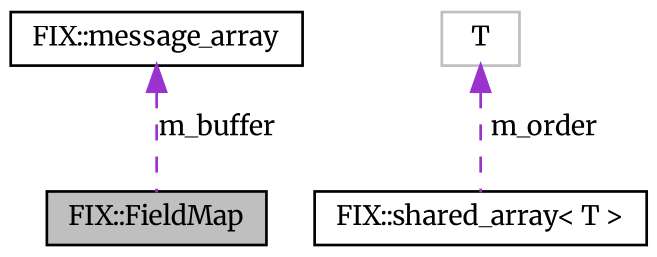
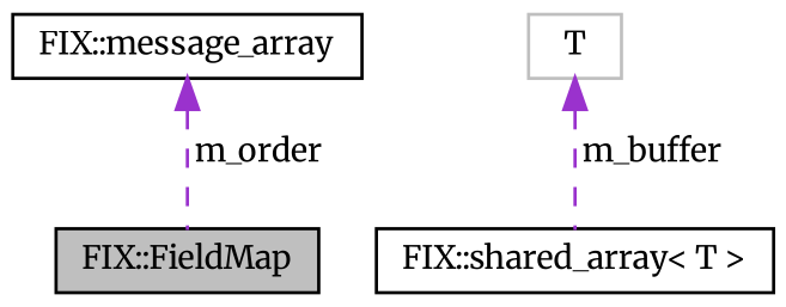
  digraph {
    fontname=Merriweather
    node [color=black fillcolor=white fontname=Merriweather fontsize=10 shape=record style=filled]
    edge [color=darkorchid3 dir=back fontname=Merriweather fontsize=10 labelfontname=Helvetica labelfontsize=10 style=dashed]
    n1 [fillcolor=grey75 fontcolor=black height=0.2 label="FIX::FieldMap" width=0.4]
    n2 [height=0.2 label="FIX::message_array" width=0.4]
    n3 [height=0.2 label="FIX::shared_array\< T \>" width=0.4]
    n4 [color=grey75 height=0.2 label=T width=0.4]
-   n2 -> n1 [label=" m_buffer"]
-   n4 -> n3 [label=" m_order"]
+   n2 -> n1 [label=" m_order"]
+   n4 -> n3 [label=" m_buffer"]
  }
